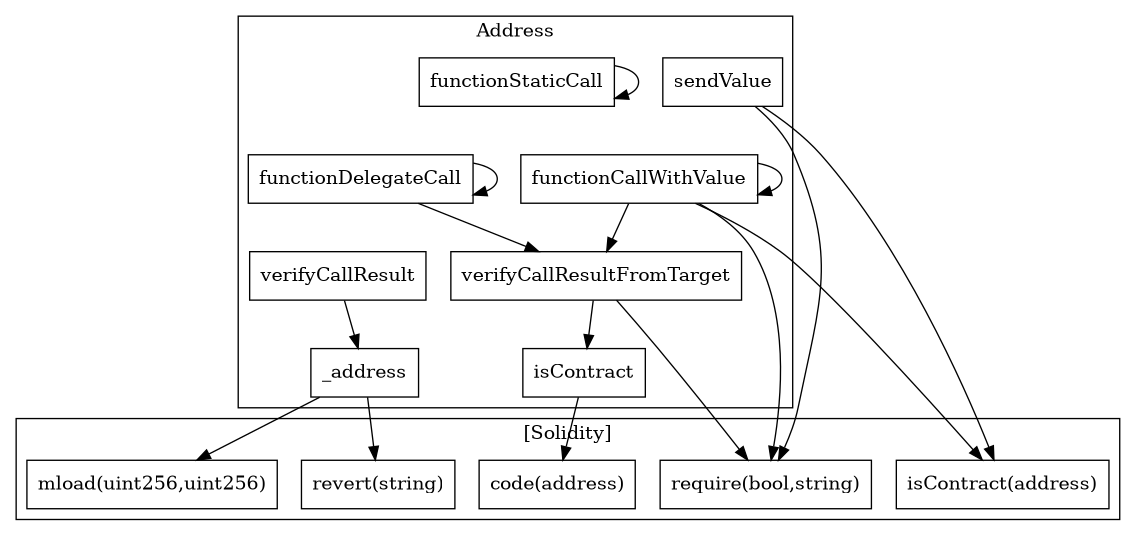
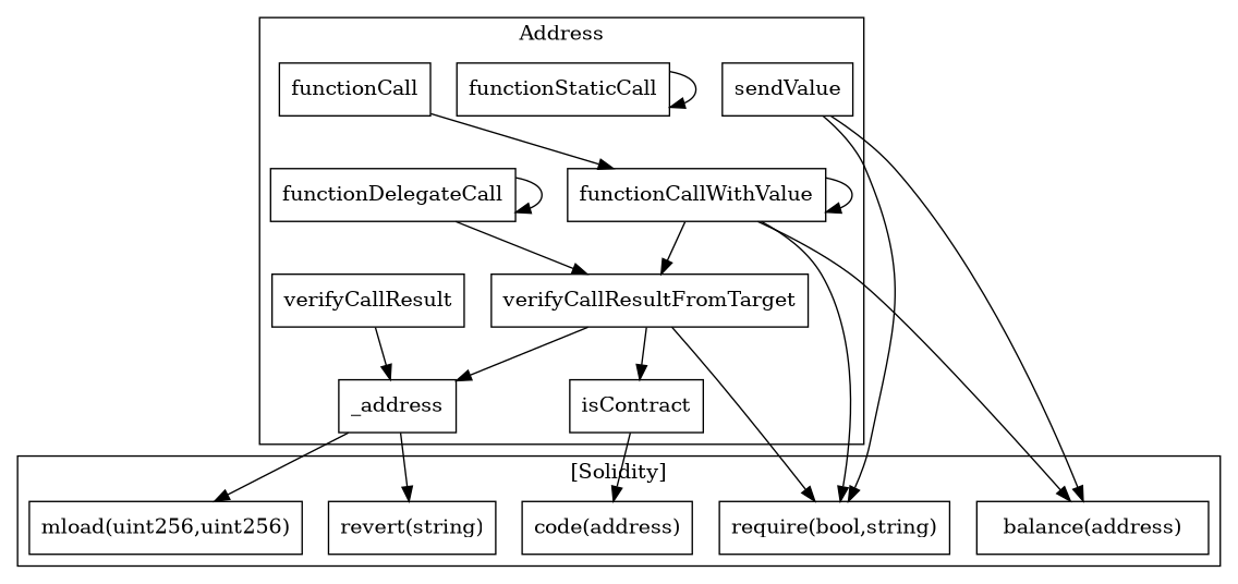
  strict digraph {
    rankdir=TB
    node [shape=box]
    n1 [label=functionCallWithValue]
    n2 [label=verifyCallResultFromTarget]
    n3 [label=sendValue]
    n4 [label=isContract]
    n5 [label=functionDelegateCall]
    n6 [label=verifyCallResult]
    n7 [label=_address]
    n8 [label=functionStaticCall]
-   "balance(address)" [label="isContract(address)"]
+   n9 [label=functionCall]
+   "balance(address)"
    "require(bool,string)"
    "code(address)"
    "revert(string)"
    n14 [label="mload(uint256,uint256)"]
    subgraph cluster_1 {
      label=Address
      n1
      n2
      n3
      n4
      n5
      n6
      n7
      n8
+     n9
    }
    subgraph cluster_2 {
      label="[Solidity]"
      "balance(address)"
      "require(bool,string)"
      "code(address)"
      "revert(string)"
      n14
    }
    n1 -> n1
    n1 -> n2
    n1 -> "balance(address)"
    n1 -> "require(bool,string)"
    n2 -> n4
+   n2 -> n7
    n2 -> "require(bool,string)"
    n3 -> "balance(address)"
    n3 -> "require(bool,string)"
    n4 -> "code(address)"
    n5 -> n2
    n5 -> n5
    n6 -> n7
    n7 -> "revert(string)"
    n7 -> n14
    n8 -> n8
+   n9 -> n1
  }
